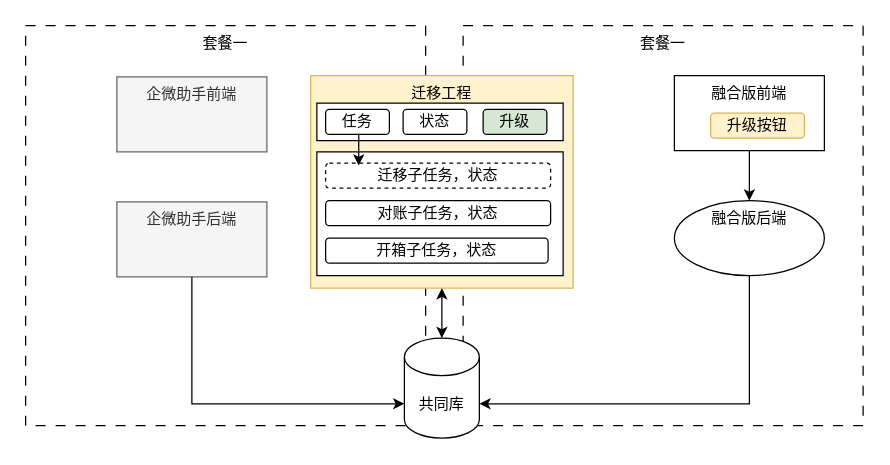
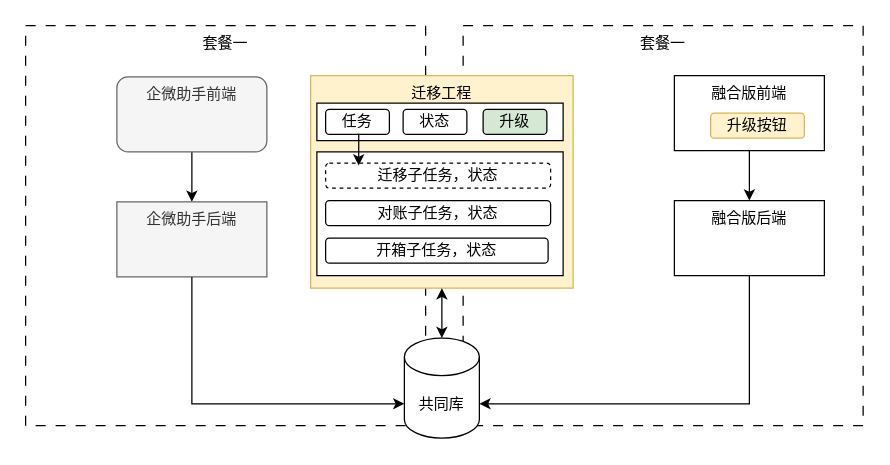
  <mxCell id="0" />
  <mxCell id="1" parent="0" />
  <mxCell id="2" value="套餐一" style="whiteSpace=wrap;html=1;aspect=fixed;verticalAlign=top;dashed=1;dashPattern=8 8;" vertex="1" parent="1"><mxGeometry x="20" y="20" width="320" height="320" as="geometry" /></mxCell>
  <mxCell id="3" value="套餐一" style="whiteSpace=wrap;html=1;aspect=fixed;verticalAlign=top;dashed=1;dashPattern=8 8;" vertex="1" parent="1"><mxGeometry x="370" y="20" width="320" height="320" as="geometry" /></mxCell>
  <mxCell id="4" value="迁移工程" style="rounded=0;whiteSpace=wrap;html=1;fillColor=#fff2cc;strokeColor=#d6b656;verticalAlign=top;" vertex="1" parent="1"><mxGeometry x="248" y="60" width="210" height="170" as="geometry" /></mxCell>
  <mxCell id="5" value="" style="rounded=0;whiteSpace=wrap;html=1;" vertex="1" parent="1"><mxGeometry x="253" y="82" width="197" height="30" as="geometry" /></mxCell>
  <mxCell id="6" value="" style="rounded=0;whiteSpace=wrap;html=1;" vertex="1" parent="1"><mxGeometry x="253" y="121" width="197" height="99" as="geometry" /></mxCell>
- <mxCell id="8" value="企微助手前端" style="rounded=0;whiteSpace=wrap;html=1;verticalAlign=top;fillColor=#f5f5f5;fontColor=#333333;strokeColor=#666666;" vertex="1" parent="1"><mxGeometry x="93" y="61" width="120" height="60" as="geometry" /></mxCell>
+ <mxCell id="7" style="edgeStyle=orthogonalEdgeStyle;rounded=0;orthogonalLoop=1;jettySize=auto;html=1;exitX=0.5;exitY=1;exitDx=0;exitDy=0;entryX=0.5;entryY=0;entryDx=0;entryDy=0;" edge="1" parent="1" source="8" target="9"><mxGeometry relative="1" as="geometry" /></mxCell>
+ <mxCell id="8" value="企微助手前端" style="whiteSpace=wrap;html=1;verticalAlign=top;fillColor=#f5f5f5;fontColor=#333333;strokeColor=#666666;rounded=1;" vertex="1" parent="1"><mxGeometry x="93" y="61" width="120" height="60" as="geometry" /></mxCell>
  <mxCell id="9" value="企微助手后端" style="rounded=0;whiteSpace=wrap;html=1;verticalAlign=top;fillColor=#f5f5f5;fontColor=#333333;strokeColor=#666666;" vertex="1" parent="1"><mxGeometry x="93" y="161" width="120" height="60" as="geometry" /></mxCell>
  <mxCell id="10" style="edgeStyle=orthogonalEdgeStyle;rounded=0;orthogonalLoop=1;jettySize=auto;html=1;exitX=0.5;exitY=1;exitDx=0;exitDy=0;" edge="1" parent="1" source="11" target="12"><mxGeometry relative="1" as="geometry" /></mxCell>
  <mxCell id="11" value="融合版前端" style="rounded=0;whiteSpace=wrap;html=1;verticalAlign=top;" vertex="1" parent="1"><mxGeometry x="539" y="60" width="120" height="60" as="geometry" /></mxCell>
- <mxCell id="12" value="融合版后端" style="ellipse;whiteSpace=wrap;html=1;verticalAlign=top;" vertex="1" parent="1"><mxGeometry x="539" y="160" width="120" height="60" as="geometry" /></mxCell>
+ <mxCell id="12" value="融合版后端" style="rounded=0;whiteSpace=wrap;html=1;verticalAlign=top;" vertex="1" parent="1"><mxGeometry x="539" y="160" width="120" height="60" as="geometry" /></mxCell>
  <mxCell id="13" value="共同库" style="shape=cylinder3;whiteSpace=wrap;html=1;boundedLbl=1;backgroundOutline=1;size=15;" vertex="1" parent="1"><mxGeometry x="323" y="270" width="60" height="80" as="geometry" /></mxCell>
  <mxCell id="14" value="升级按钮" style="rounded=1;whiteSpace=wrap;html=1;fillColor=#fff2cc;strokeColor=#d6b656;" vertex="1" parent="1"><mxGeometry x="568" y="90" width="75" height="20" as="geometry" /></mxCell>
  <mxCell id="15" style="edgeStyle=orthogonalEdgeStyle;rounded=0;orthogonalLoop=1;jettySize=auto;html=1;exitX=0.5;exitY=1;exitDx=0;exitDy=0;entryX=0;entryY=0;entryDx=0;entryDy=52.5;entryPerimeter=0;" edge="1" parent="1" source="9" target="13"><mxGeometry relative="1" as="geometry" /></mxCell>
  <mxCell id="16" style="edgeStyle=orthogonalEdgeStyle;rounded=0;orthogonalLoop=1;jettySize=auto;html=1;exitX=0.5;exitY=1;exitDx=0;exitDy=0;entryX=1;entryY=0;entryDx=0;entryDy=52.5;entryPerimeter=0;" edge="1" parent="1" source="12" target="13"><mxGeometry relative="1" as="geometry" /></mxCell>
  <mxCell id="17" style="edgeStyle=orthogonalEdgeStyle;rounded=0;orthogonalLoop=1;jettySize=auto;html=1;exitX=0.5;exitY=1;exitDx=0;exitDy=0;entryX=0.5;entryY=0;entryDx=0;entryDy=0;entryPerimeter=0;startArrow=classic;startFill=1;" edge="1" parent="1" source="4" target="13"><mxGeometry relative="1" as="geometry" /></mxCell>
  <mxCell id="18" value="状态" style="rounded=1;whiteSpace=wrap;html=1;" vertex="1" parent="1"><mxGeometry x="322" y="87" width="51" height="20" as="geometry" /></mxCell>
  <mxCell id="19" value="任务" style="rounded=1;whiteSpace=wrap;html=1;" vertex="1" parent="1"><mxGeometry x="260" y="87" width="51" height="20" as="geometry" /></mxCell>
  <mxCell id="20" value="升级" style="rounded=1;whiteSpace=wrap;html=1;fillColor=#d5e8d4;" vertex="1" parent="1"><mxGeometry x="386" y="87" width="51" height="20" as="geometry" /></mxCell>
  <mxCell id="21" value="迁移子任务，状态" style="rounded=1;whiteSpace=wrap;html=1;strokeColor=default;dashed=1;strokeWidth=1;" vertex="1" parent="1"><mxGeometry x="260" y="130" width="180" height="20" as="geometry" /></mxCell>
  <mxCell id="22" value="对账子任务，状态" style="rounded=1;whiteSpace=wrap;html=1;" vertex="1" parent="1"><mxGeometry x="260" y="160" width="180" height="20" as="geometry" /></mxCell>
  <mxCell id="23" value="开箱子任务，状态" style="rounded=1;whiteSpace=wrap;html=1;" vertex="1" parent="1"><mxGeometry x="260" y="190" width="178" height="20" as="geometry" /></mxCell>
  <mxCell id="24" style="edgeStyle=orthogonalEdgeStyle;rounded=0;orthogonalLoop=1;jettySize=auto;html=1;exitX=0.5;exitY=1;exitDx=0;exitDy=0;entryX=0.147;entryY=0.1;entryDx=0;entryDy=0;entryPerimeter=0;" edge="1" parent="1" source="19" target="21"><mxGeometry relative="1" as="geometry" /></mxCell>
